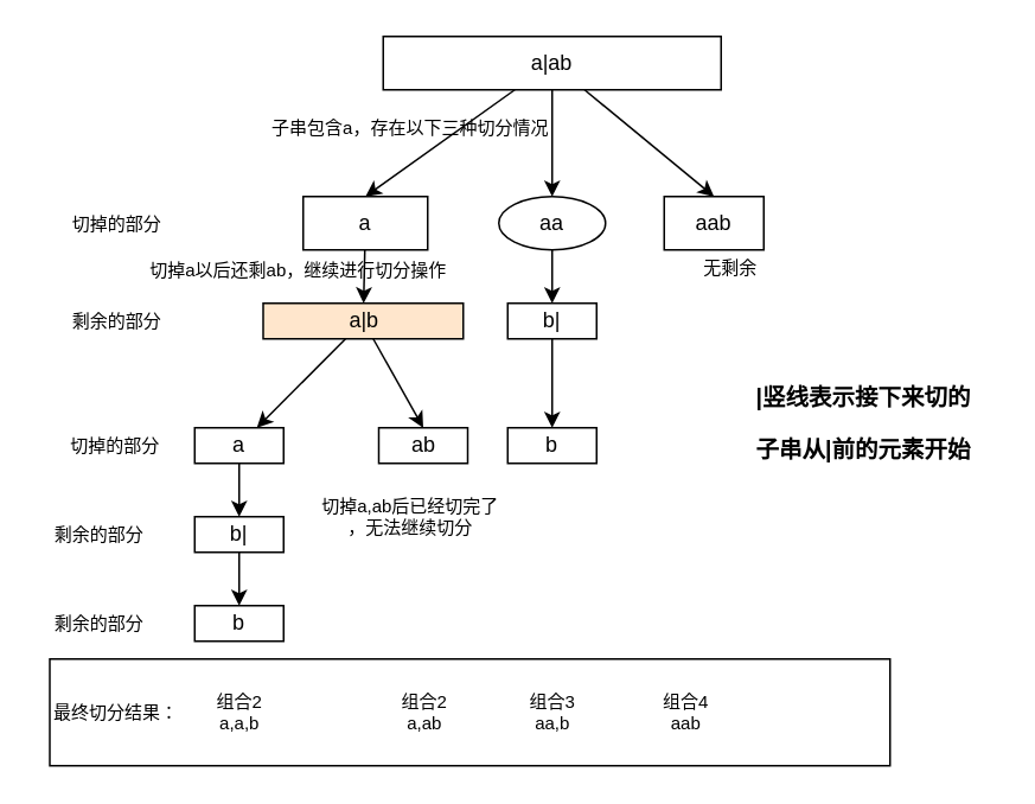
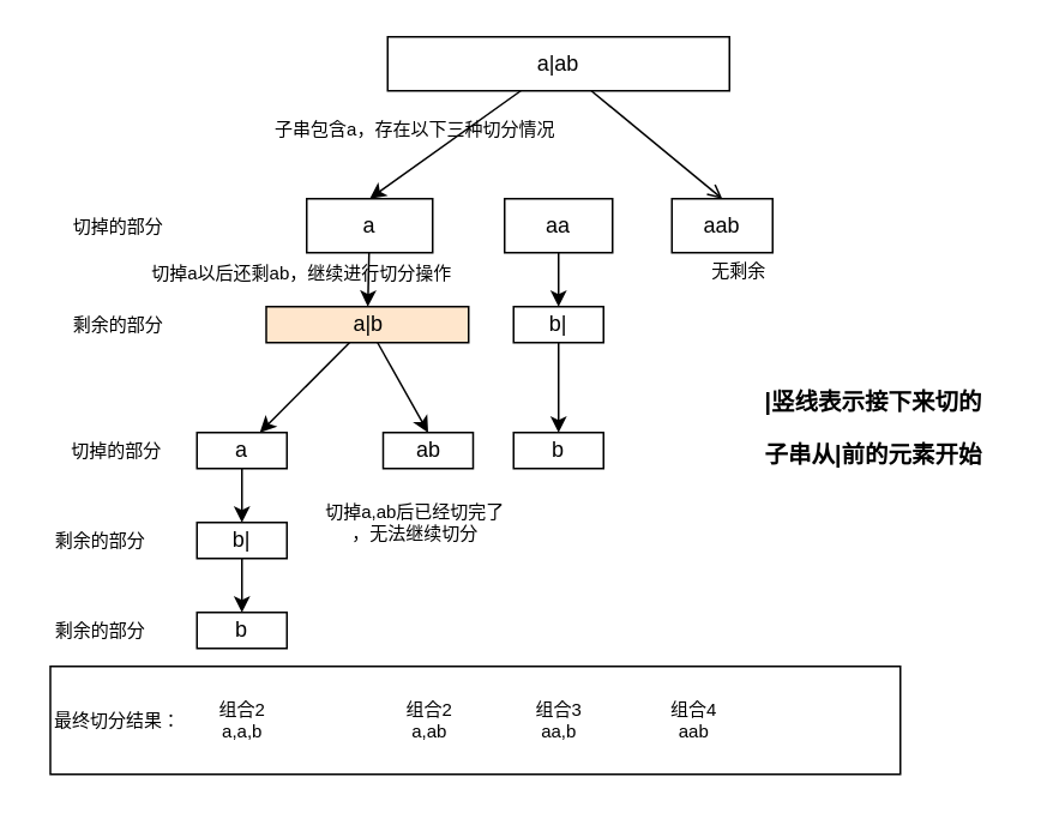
  <mxCell id="0" />
  <mxCell id="1" parent="0" />
  <mxCell id="2" value="最终切分结果：" style="rounded=0;whiteSpace=wrap;html=1;fontSize=10;align=left;" parent="1" vertex="1"><mxGeometry x="27.5" y="370" width="472.5" height="60" as="geometry" /></mxCell>
  <mxCell id="3" style="rounded=0;orthogonalLoop=1;jettySize=auto;html=1;entryX=0.5;entryY=0;entryDx=0;entryDy=0;fontSize=13;" parent="1" source="6" target="9" edge="1"><mxGeometry relative="1" as="geometry" /></mxCell>
- <mxCell id="4" style="edgeStyle=none;rounded=0;orthogonalLoop=1;jettySize=auto;html=1;fontSize=13;" parent="1" source="6" target="11" edge="1"><mxGeometry relative="1" as="geometry" /></mxCell>
- <mxCell id="5" style="edgeStyle=none;rounded=0;orthogonalLoop=1;jettySize=auto;html=1;entryX=0.5;entryY=0;entryDx=0;entryDy=0;fontSize=13;" parent="1" source="6" target="12" edge="1"><mxGeometry relative="1" as="geometry" /></mxCell>
+ <mxCell id="5" style="edgeStyle=none;rounded=0;orthogonalLoop=1;jettySize=auto;html=1;entryX=0.5;entryY=0;entryDx=0;entryDy=0;fontSize=13;endArrow=open;" parent="1" source="6" target="12" edge="1"><mxGeometry relative="1" as="geometry" /></mxCell>
  <mxCell id="6" value="a|ab" style="rounded=0;whiteSpace=wrap;html=1;" parent="1" vertex="1"><mxGeometry x="215" y="20" width="190" height="30" as="geometry" /></mxCell>
  <mxCell id="7" value="&lt;h1&gt;&lt;font style=&quot;font-size: 13px&quot;&gt;|竖线表示接下来切的子串从|前的元素开始&lt;/font&gt;&lt;/h1&gt;" style="text;html=1;strokeColor=none;fillColor=none;spacing=5;spacingTop=-20;whiteSpace=wrap;overflow=hidden;rounded=0;" parent="1" vertex="1"><mxGeometry x="420" y="200" width="140" height="90" as="geometry" /></mxCell>
  <mxCell id="8" value="" style="edgeStyle=none;rounded=0;orthogonalLoop=1;jettySize=auto;html=1;fontSize=10;" parent="1" source="9" target="16" edge="1"><mxGeometry relative="1" as="geometry" /></mxCell>
  <mxCell id="9" value="a" style="rounded=0;whiteSpace=wrap;html=1;" parent="1" vertex="1"><mxGeometry x="170" y="110" width="70" height="30" as="geometry" /></mxCell>
  <mxCell id="10" style="edgeStyle=none;rounded=0;orthogonalLoop=1;jettySize=auto;html=1;entryX=0.5;entryY=0;entryDx=0;entryDy=0;fontSize=10;" parent="1" source="11" target="31" edge="1"><mxGeometry relative="1" as="geometry" /></mxCell>
- <mxCell id="11" value="aa" style="ellipse;whiteSpace=wrap;html=1;" parent="1" vertex="1"><mxGeometry x="280" y="110" width="60" height="30" as="geometry" /></mxCell>
+ <mxCell id="11" value="aa" style="rounded=0;whiteSpace=wrap;html=1;" parent="1" vertex="1"><mxGeometry x="280" y="110" width="60" height="30" as="geometry" /></mxCell>
  <mxCell id="12" value="aab" style="rounded=0;whiteSpace=wrap;html=1;" parent="1" vertex="1"><mxGeometry x="373" y="110" width="56" height="30" as="geometry" /></mxCell>
  <mxCell id="13" value="&lt;font style=&quot;font-size: 10px&quot;&gt;子串包含a，存在以下三种切分情况&lt;/font&gt;" style="text;html=1;align=center;verticalAlign=middle;resizable=0;points=[];autosize=1;strokeColor=none;fillColor=none;fontSize=13;" parent="1" vertex="1"><mxGeometry x="145" y="60" width="170" height="20" as="geometry" /></mxCell>
  <mxCell id="14" value="" style="edgeStyle=none;rounded=0;orthogonalLoop=1;jettySize=auto;html=1;fontSize=10;" parent="1" source="16" target="19" edge="1"><mxGeometry relative="1" as="geometry" /></mxCell>
  <mxCell id="15" style="edgeStyle=none;rounded=0;orthogonalLoop=1;jettySize=auto;html=1;entryX=0.5;entryY=0;entryDx=0;entryDy=0;fontSize=10;" parent="1" source="16" target="20" edge="1"><mxGeometry relative="1" as="geometry" /></mxCell>
  <mxCell id="16" value="a|b" style="whiteSpace=wrap;html=1;rounded=0;fillColor=#ffe6cc;" parent="1" vertex="1"><mxGeometry x="147.5" y="170" width="112.5" height="20" as="geometry" /></mxCell>
  <mxCell id="17" value="切掉a以后还剩ab，继续进行切分操作" style="text;html=1;align=center;verticalAlign=middle;resizable=0;points=[];autosize=1;strokeColor=none;fillColor=none;fontSize=10;" parent="1" vertex="1"><mxGeometry x="77" y="141" width="180" height="20" as="geometry" /></mxCell>
  <mxCell id="18" style="edgeStyle=none;rounded=0;orthogonalLoop=1;jettySize=auto;html=1;entryX=0.5;entryY=0;entryDx=0;entryDy=0;fontSize=10;" parent="1" source="19" target="25" edge="1"><mxGeometry relative="1" as="geometry" /></mxCell>
  <mxCell id="19" value="a" style="whiteSpace=wrap;html=1;rounded=0;" parent="1" vertex="1"><mxGeometry x="109" y="240" width="50" height="20" as="geometry" /></mxCell>
  <mxCell id="20" value="ab" style="whiteSpace=wrap;html=1;rounded=0;" parent="1" vertex="1"><mxGeometry x="212.5" y="240" width="50" height="20" as="geometry" /></mxCell>
  <mxCell id="21" value="切掉的部分" style="text;html=1;align=center;verticalAlign=middle;resizable=0;points=[];autosize=1;strokeColor=none;fillColor=none;fontSize=10;" parent="1" vertex="1"><mxGeometry x="30" y="115" width="70" height="20" as="geometry" /></mxCell>
  <mxCell id="22" value="剩余的部分" style="text;html=1;align=center;verticalAlign=middle;resizable=0;points=[];autosize=1;strokeColor=none;fillColor=none;fontSize=10;" parent="1" vertex="1"><mxGeometry x="30" y="170" width="70" height="20" as="geometry" /></mxCell>
  <mxCell id="23" value="切掉的部分" style="text;html=1;align=center;verticalAlign=middle;resizable=0;points=[];autosize=1;strokeColor=none;fillColor=none;fontSize=10;" parent="1" vertex="1"><mxGeometry x="29" y="240" width="70" height="20" as="geometry" /></mxCell>
  <mxCell id="24" style="edgeStyle=none;rounded=0;orthogonalLoop=1;jettySize=auto;html=1;entryX=0.5;entryY=0;entryDx=0;entryDy=0;fontSize=10;" parent="1" source="25" target="28" edge="1"><mxGeometry relative="1" as="geometry" /></mxCell>
  <mxCell id="25" value="b|" style="whiteSpace=wrap;html=1;rounded=0;" parent="1" vertex="1"><mxGeometry x="109" y="290" width="50" height="20" as="geometry" /></mxCell>
  <mxCell id="26" value="剩余的部分" style="text;html=1;align=center;verticalAlign=middle;resizable=0;points=[];autosize=1;strokeColor=none;fillColor=none;fontSize=10;" parent="1" vertex="1"><mxGeometry x="20" y="290" width="70" height="20" as="geometry" /></mxCell>
  <mxCell id="27" value="切掉a,ab后已经切完了&lt;br&gt;，无法继续切分" style="text;html=1;align=center;verticalAlign=middle;resizable=0;points=[];autosize=1;strokeColor=none;fillColor=none;fontSize=10;" parent="1" vertex="1"><mxGeometry x="175" y="275" width="110" height="30" as="geometry" /></mxCell>
  <mxCell id="28" value="b" style="whiteSpace=wrap;html=1;rounded=0;" parent="1" vertex="1"><mxGeometry x="109" y="340" width="50" height="20" as="geometry" /></mxCell>
  <mxCell id="29" value="剩余的部分" style="text;html=1;align=center;verticalAlign=middle;resizable=0;points=[];autosize=1;strokeColor=none;fillColor=none;fontSize=10;" parent="1" vertex="1"><mxGeometry x="20" y="340" width="70" height="20" as="geometry" /></mxCell>
  <mxCell id="30" style="edgeStyle=none;rounded=0;orthogonalLoop=1;jettySize=auto;html=1;entryX=0.5;entryY=0;entryDx=0;entryDy=0;fontSize=10;" parent="1" source="31" target="33" edge="1"><mxGeometry relative="1" as="geometry" /></mxCell>
  <mxCell id="31" value="b|" style="rounded=0;whiteSpace=wrap;html=1;" parent="1" vertex="1"><mxGeometry x="285" y="170" width="50" height="20" as="geometry" /></mxCell>
  <mxCell id="32" value="无剩余" style="text;html=1;align=center;verticalAlign=middle;resizable=0;points=[];autosize=1;strokeColor=none;fillColor=none;fontSize=10;" parent="1" vertex="1"><mxGeometry x="385" y="140" width="50" height="20" as="geometry" /></mxCell>
  <mxCell id="33" value="b" style="rounded=0;whiteSpace=wrap;html=1;" parent="1" vertex="1"><mxGeometry x="285" y="240" width="50" height="20" as="geometry" /></mxCell>
  <mxCell id="34" value="组合2&lt;br&gt;a,a,b" style="text;html=1;align=center;verticalAlign=middle;resizable=0;points=[];autosize=1;strokeColor=none;fillColor=none;fontSize=10;" parent="1" vertex="1"><mxGeometry x="114" y="385" width="40" height="30" as="geometry" /></mxCell>
  <mxCell id="35" value="组合2&lt;br&gt;a,ab" style="text;html=1;align=center;verticalAlign=middle;resizable=0;points=[];autosize=1;strokeColor=none;fillColor=none;fontSize=10;" parent="1" vertex="1"><mxGeometry x="218" y="385" width="40" height="30" as="geometry" /></mxCell>
  <mxCell id="36" value="组合3&lt;br&gt;aa,b" style="text;html=1;align=center;verticalAlign=middle;resizable=0;points=[];autosize=1;strokeColor=none;fillColor=none;fontSize=10;" parent="1" vertex="1"><mxGeometry x="290" y="385" width="40" height="30" as="geometry" /></mxCell>
  <mxCell id="37" value="组合4&lt;br&gt;aab" style="text;html=1;align=center;verticalAlign=middle;resizable=0;points=[];autosize=1;strokeColor=none;fillColor=none;fontSize=10;" parent="1" vertex="1"><mxGeometry x="365" y="385" width="40" height="30" as="geometry" /></mxCell>
